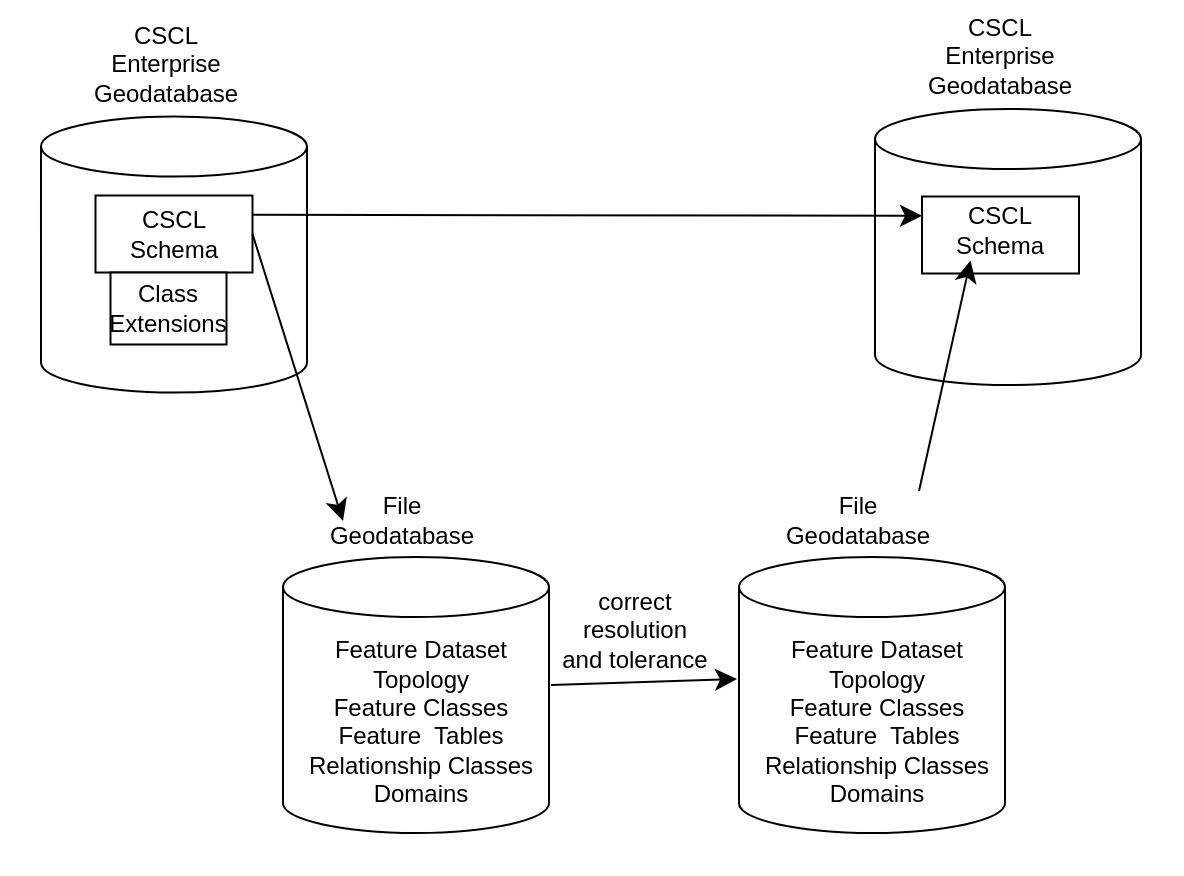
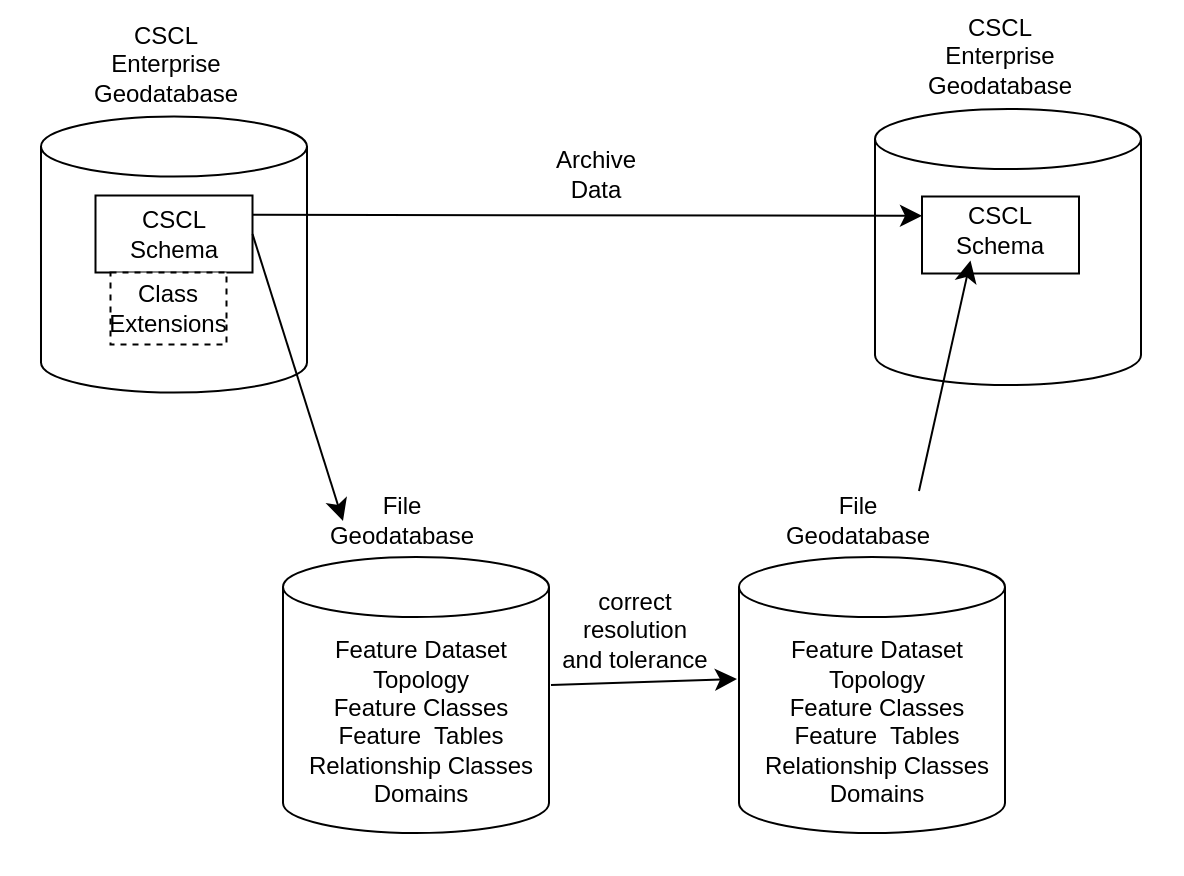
  <mxCell id="0" />
  <mxCell id="1" parent="0" />
  <mxCell id="2" value="" style="shape=cylinder3;whiteSpace=wrap;html=1;boundedLbl=1;backgroundOutline=1;size=15;" parent="1" vertex="1"><mxGeometry x="20" y="57.75" width="133" height="138" as="geometry" /></mxCell>
  <mxCell id="3" value="CSCL Enterprise Geodatabase&lt;div&gt;&lt;br&gt;&lt;/div&gt;" style="text;html=1;align=center;verticalAlign=middle;whiteSpace=wrap;rounded=0;" parent="1" vertex="1"><mxGeometry x="52.75" y="23.75" width="60" height="30" as="geometry" /></mxCell>
  <mxCell id="4" value="" style="rounded=0;whiteSpace=wrap;html=1;" parent="1" vertex="1"><mxGeometry x="47.25" y="97.25" width="78.5" height="38.5" as="geometry" /></mxCell>
  <mxCell id="5" value="CSCL Schema" style="text;html=1;align=center;verticalAlign=middle;whiteSpace=wrap;rounded=0;" parent="1" vertex="1"><mxGeometry x="56.5" y="101.5" width="60" height="30" as="geometry" /></mxCell>
- <mxCell id="6" value="Class Extensions" style="rounded=0;whiteSpace=wrap;html=1;" parent="1" vertex="1"><mxGeometry x="54.75" y="135.75" width="58" height="36" as="geometry" /></mxCell>
+ <mxCell id="6" value="Class Extensions" style="rounded=0;whiteSpace=wrap;html=1;dashed=1;" parent="1" vertex="1"><mxGeometry x="54.75" y="135.75" width="58" height="36" as="geometry" /></mxCell>
  <mxCell id="7" value="" style="shape=cylinder3;whiteSpace=wrap;html=1;boundedLbl=1;backgroundOutline=1;size=15;" parent="1" vertex="1"><mxGeometry x="141" y="278" width="133" height="138" as="geometry" /></mxCell>
  <mxCell id="8" value="&lt;div&gt;Feature Dataset&lt;/div&gt;&lt;div&gt;Topology&lt;/div&gt;Feature Classes&lt;div&gt;Feature&amp;nbsp; Tables&lt;/div&gt;&lt;div&gt;Relationship Classes&lt;/div&gt;&lt;div&gt;Domains&lt;/div&gt;&lt;div&gt;&lt;br&gt;&lt;/div&gt;" style="text;html=1;align=center;verticalAlign=middle;whiteSpace=wrap;rounded=0;" parent="1" vertex="1"><mxGeometry x="138" y="353" width="145" height="30" as="geometry" /></mxCell>
  <mxCell id="9" value="File Geodatabase" style="text;html=1;align=center;verticalAlign=middle;whiteSpace=wrap;rounded=0;" parent="1" vertex="1"><mxGeometry x="171" y="245" width="60" height="30" as="geometry" /></mxCell>
  <mxCell id="10" value="" style="endArrow=classic;html=1;rounded=0;fontSize=12;startSize=8;endSize=8;curved=1;exitX=1;exitY=0.5;exitDx=0;exitDy=0;entryX=0;entryY=0.5;entryDx=0;entryDy=0;" parent="1" source="4" target="9" edge="1"><mxGeometry width="50" height="50" relative="1" as="geometry"><mxPoint x="295" y="231" as="sourcePoint" /><mxPoint x="260" y="200" as="targetPoint" /></mxGeometry></mxCell>
  <mxCell id="11" value="" style="shape=cylinder3;whiteSpace=wrap;html=1;boundedLbl=1;backgroundOutline=1;size=15;" parent="1" vertex="1"><mxGeometry x="437" y="54" width="133" height="138" as="geometry" /></mxCell>
  <mxCell id="12" value="CSCL Enterprise Geodatabase&lt;div&gt;&lt;br&gt;&lt;/div&gt;" style="text;html=1;align=center;verticalAlign=middle;whiteSpace=wrap;rounded=0;" parent="1" vertex="1"><mxGeometry x="469.75" y="20" width="60" height="30" as="geometry" /></mxCell>
  <mxCell id="13" value="" style="rounded=0;whiteSpace=wrap;html=1;" parent="1" vertex="1"><mxGeometry x="460.5" y="97.75" width="78.5" height="38.5" as="geometry" /></mxCell>
  <mxCell id="14" value="CSCL Schema" style="text;html=1;align=center;verticalAlign=middle;whiteSpace=wrap;rounded=0;" parent="1" vertex="1"><mxGeometry x="469.75" y="99.75" width="60" height="30" as="geometry" /></mxCell>
  <mxCell id="15" value="" style="endArrow=classic;html=1;rounded=0;fontSize=12;startSize=8;endSize=8;curved=1;exitX=1;exitY=0.25;exitDx=0;exitDy=0;entryX=0;entryY=0.25;entryDx=0;entryDy=0;" parent="1" source="4" target="13" edge="1"><mxGeometry width="50" height="50" relative="1" as="geometry"><mxPoint x="295" y="231" as="sourcePoint" /><mxPoint x="345" y="181" as="targetPoint" /></mxGeometry></mxCell>
+ <mxCell id="16" value="Archive Data" style="text;html=1;align=center;verticalAlign=middle;whiteSpace=wrap;rounded=0;" parent="1" vertex="1"><mxGeometry x="268" y="71.5" width="60" height="30" as="geometry" /></mxCell>
  <mxCell id="17" value="" style="shape=cylinder3;whiteSpace=wrap;html=1;boundedLbl=1;backgroundOutline=1;size=15;" vertex="1" parent="1"><mxGeometry x="369" y="278" width="133" height="138" as="geometry" /></mxCell>
  <mxCell id="18" value="&lt;div&gt;Feature Dataset&lt;/div&gt;&lt;div&gt;Topology&lt;/div&gt;Feature Classes&lt;div&gt;Feature&amp;nbsp; Tables&lt;/div&gt;&lt;div&gt;Relationship Classes&lt;/div&gt;&lt;div&gt;Domains&lt;/div&gt;&lt;div&gt;&lt;br&gt;&lt;/div&gt;" style="text;html=1;align=center;verticalAlign=middle;whiteSpace=wrap;rounded=0;" vertex="1" parent="1"><mxGeometry x="366" y="353" width="145" height="30" as="geometry" /></mxCell>
  <mxCell id="19" value="File Geodatabase" style="text;html=1;align=center;verticalAlign=middle;whiteSpace=wrap;rounded=0;" vertex="1" parent="1"><mxGeometry x="399" y="245" width="60" height="30" as="geometry" /></mxCell>
  <mxCell id="20" value="" style="endArrow=classic;html=1;rounded=0;fontSize=12;startSize=8;endSize=8;curved=1;" edge="1" parent="1"><mxGeometry width="50" height="50" relative="1" as="geometry"><mxPoint x="275" y="342" as="sourcePoint" /><mxPoint x="368" y="339" as="targetPoint" /></mxGeometry></mxCell>
  <mxCell id="21" value="" style="endArrow=classic;html=1;rounded=0;fontSize=12;startSize=8;endSize=8;curved=1;exitX=1;exitY=0;exitDx=0;exitDy=0;entryX=0.25;entryY=1;entryDx=0;entryDy=0;" edge="1" parent="1" source="19" target="14"><mxGeometry width="50" height="50" relative="1" as="geometry"><mxPoint x="351" y="250" as="sourcePoint" /><mxPoint x="325" y="292" as="targetPoint" /></mxGeometry></mxCell>
  <mxCell id="22" value="correct&lt;div&gt;resolution&lt;/div&gt;&lt;div&gt;and tolerance&lt;br&gt;&lt;div&gt;&lt;br&gt;&lt;/div&gt;&lt;/div&gt;" style="text;html=1;align=center;verticalAlign=middle;whiteSpace=wrap;rounded=0;" vertex="1" parent="1"><mxGeometry x="274" y="307" width="87" height="30" as="geometry" /></mxCell>
